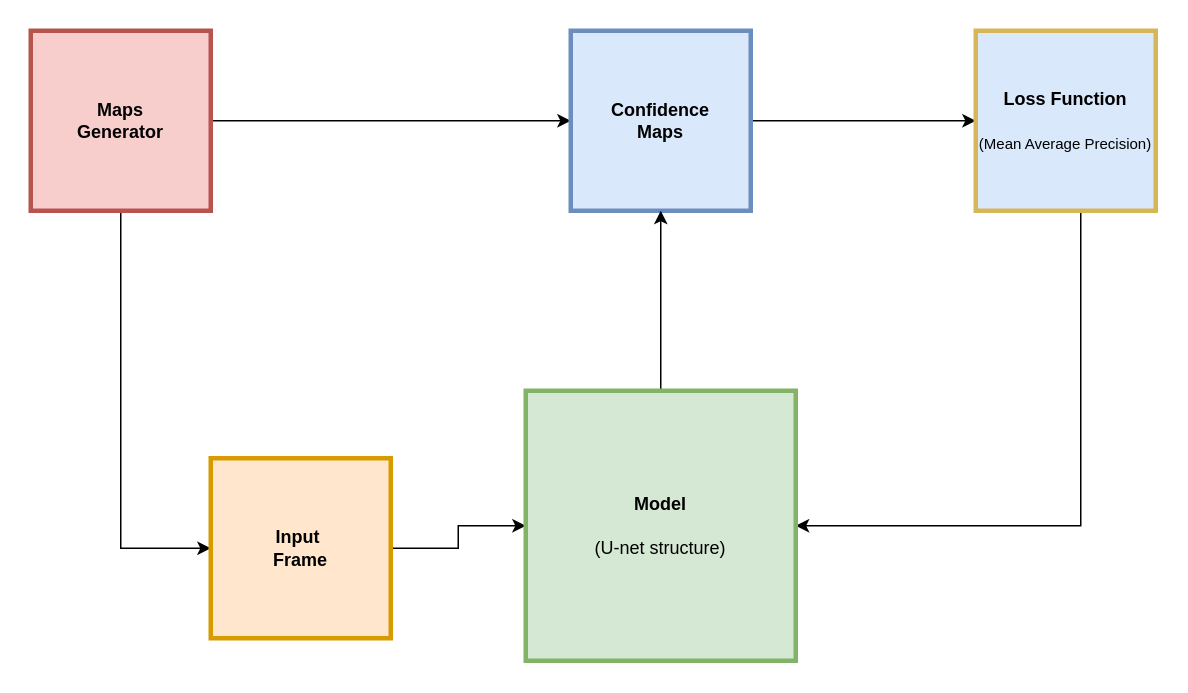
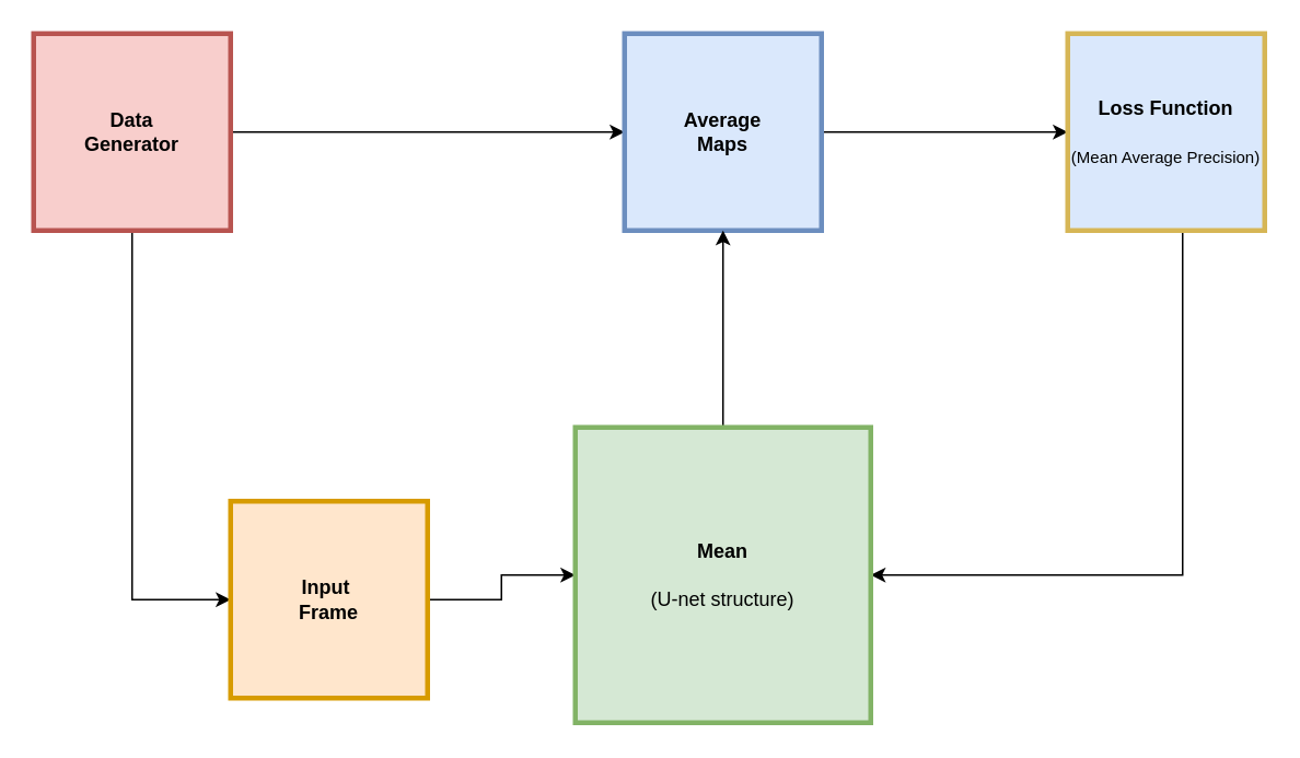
  <mxCell id="0" />
  <mxCell id="1" parent="0" />
  <mxCell id="2" style="edgeStyle=orthogonalEdgeStyle;rounded=0;orthogonalLoop=1;jettySize=auto;html=1;entryX=0;entryY=0.5;entryDx=0;entryDy=0;fontSize=10;" edge="1" parent="1" source="4" target="6"><mxGeometry relative="1" as="geometry"><Array as="points"><mxPoint x="90" y="100" /></Array></mxGeometry></mxCell>
  <mxCell id="3" style="edgeStyle=orthogonalEdgeStyle;rounded=0;orthogonalLoop=1;jettySize=auto;html=1;exitX=0.5;exitY=1;exitDx=0;exitDy=0;entryX=0;entryY=0.5;entryDx=0;entryDy=0;fontSize=10;" edge="1" parent="1" source="4" target="8"><mxGeometry relative="1" as="geometry" /></mxCell>
- <mxCell id="4" value="&lt;b&gt;Maps &lt;br&gt;Generator&lt;/b&gt;" style="whiteSpace=wrap;html=1;aspect=fixed;fillColor=#f8cecc;strokeColor=#b85450;strokeWidth=3;" vertex="1" parent="1"><mxGeometry x="20" y="20" width="120" height="120" as="geometry" /></mxCell>
+ <mxCell id="4" value="&lt;b&gt;Data &lt;br&gt;Generator&lt;/b&gt;" style="whiteSpace=wrap;html=1;aspect=fixed;fillColor=#f8cecc;strokeColor=#b85450;strokeWidth=3;" vertex="1" parent="1"><mxGeometry x="20" y="20" width="120" height="120" as="geometry" /></mxCell>
  <mxCell id="5" style="edgeStyle=orthogonalEdgeStyle;rounded=0;orthogonalLoop=1;jettySize=auto;html=1;entryX=0;entryY=0.5;entryDx=0;entryDy=0;fontSize=10;" edge="1" parent="1" source="6" target="10"><mxGeometry relative="1" as="geometry" /></mxCell>
- <mxCell id="6" value="&lt;b&gt;Confidence&lt;br&gt;Maps&lt;br&gt;&lt;/b&gt;" style="whiteSpace=wrap;html=1;aspect=fixed;fillColor=#dae8fc;strokeColor=#6c8ebf;strokeWidth=3;" vertex="1" parent="1"><mxGeometry x="380" y="20" width="120" height="120" as="geometry" /></mxCell>
+ <mxCell id="6" value="&lt;b&gt;Average&lt;br&gt;Maps&lt;br&gt;&lt;/b&gt;" style="whiteSpace=wrap;html=1;aspect=fixed;fillColor=#dae8fc;strokeColor=#6c8ebf;strokeWidth=3;" vertex="1" parent="1"><mxGeometry x="380" y="20" width="120" height="120" as="geometry" /></mxCell>
  <mxCell id="7" style="edgeStyle=orthogonalEdgeStyle;rounded=0;orthogonalLoop=1;jettySize=auto;html=1;exitX=1;exitY=0.5;exitDx=0;exitDy=0;entryX=0;entryY=0.5;entryDx=0;entryDy=0;fontSize=10;" edge="1" parent="1" source="8" target="12"><mxGeometry relative="1" as="geometry" /></mxCell>
  <mxCell id="8" value="&lt;b&gt;Input&amp;nbsp;&lt;br&gt;Frame&lt;br&gt;&lt;/b&gt;" style="whiteSpace=wrap;html=1;aspect=fixed;fillColor=#ffe6cc;strokeColor=#d79b00;strokeWidth=3;" vertex="1" parent="1"><mxGeometry x="140" y="305" width="120" height="120" as="geometry" /></mxCell>
  <mxCell id="9" style="edgeStyle=orthogonalEdgeStyle;rounded=0;orthogonalLoop=1;jettySize=auto;html=1;fontSize=10;entryX=1;entryY=0.5;entryDx=0;entryDy=0;" edge="1" parent="1" source="10" target="12"><mxGeometry relative="1" as="geometry"><mxPoint x="710" y="360" as="targetPoint" /><Array as="points"><mxPoint x="720" y="350" /></Array></mxGeometry></mxCell>
  <mxCell id="10" value="&lt;b&gt;Loss Function&lt;/b&gt;&lt;br&gt;&lt;font style=&quot;font-size: 10px;&quot;&gt;&lt;br&gt;(Mean Average Precision)&lt;/font&gt;" style="whiteSpace=wrap;html=1;aspect=fixed;fillColor=#dae8fc;strokeColor=#d6b656;strokeWidth=3;" vertex="1" parent="1"><mxGeometry x="650" y="20" width="120" height="120" as="geometry" /></mxCell>
  <mxCell id="11" style="edgeStyle=orthogonalEdgeStyle;rounded=0;orthogonalLoop=1;jettySize=auto;html=1;exitX=0.5;exitY=0;exitDx=0;exitDy=0;entryX=0.5;entryY=1;entryDx=0;entryDy=0;fontSize=10;" edge="1" parent="1" source="12" target="6"><mxGeometry relative="1" as="geometry" /></mxCell>
- <mxCell id="12" value="&lt;b&gt;Model&lt;/b&gt;&lt;br&gt;&lt;br&gt;(U-net structure)" style="whiteSpace=wrap;html=1;aspect=fixed;fillColor=#d5e8d4;strokeColor=#82b366;strokeWidth=3;" vertex="1" parent="1"><mxGeometry x="350" y="260" width="180" height="180" as="geometry" /></mxCell>
+ <mxCell id="12" value="&lt;b&gt;Mean&lt;/b&gt;&lt;br&gt;&lt;br&gt;(U-net structure)" style="whiteSpace=wrap;html=1;aspect=fixed;fillColor=#d5e8d4;strokeColor=#82b366;strokeWidth=3;" vertex="1" parent="1"><mxGeometry x="350" y="260" width="180" height="180" as="geometry" /></mxCell>
